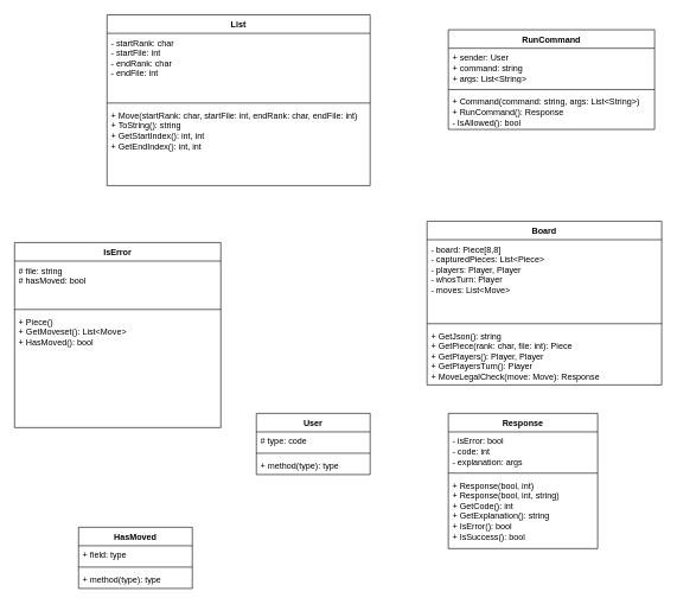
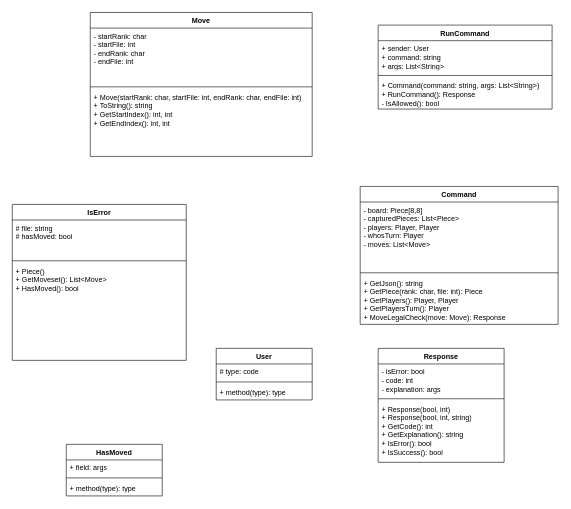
  <mxCell id="0" />
  <mxCell id="1" parent="0" />
  <mxCell id="2" value="IsError" style="swimlane;fontStyle=1;align=center;verticalAlign=top;childLayout=stackLayout;horizontal=1;startSize=26;horizontalStack=0;resizeParent=1;resizeParentMax=0;resizeLast=0;collapsible=1;marginBottom=0;whiteSpace=wrap;html=1;" parent="1" vertex="1"><mxGeometry x="20" y="340" width="290" height="260" as="geometry" /></mxCell>
  <mxCell id="3" value="# file: string&lt;div&gt;# hasMoved: bool&lt;/div&gt;" style="text;strokeColor=none;fillColor=none;align=left;verticalAlign=top;spacingLeft=4;spacingRight=4;overflow=hidden;rotatable=0;points=[[0,0.5],[1,0.5]];portConstraint=eastwest;whiteSpace=wrap;html=1;" parent="2" vertex="1"><mxGeometry y="26" width="290" height="64" as="geometry" /></mxCell>
  <mxCell id="4" value="" style="line;strokeWidth=1;fillColor=none;align=left;verticalAlign=middle;spacingTop=-1;spacingLeft=3;spacingRight=3;rotatable=0;labelPosition=right;points=[];portConstraint=eastwest;strokeColor=inherit;" parent="2" vertex="1"><mxGeometry y="90" width="290" height="8" as="geometry" /></mxCell>
  <mxCell id="5" value="&lt;div&gt;+ Piece()&lt;/div&gt;&lt;div&gt;+ GetMoveset(): List&amp;lt;Move&amp;gt;&lt;/div&gt;&lt;div&gt;+ HasMoved(): bool&lt;/div&gt;" style="text;strokeColor=none;fillColor=none;align=left;verticalAlign=top;spacingLeft=4;spacingRight=4;overflow=hidden;rotatable=0;points=[[0,0.5],[1,0.5]];portConstraint=eastwest;whiteSpace=wrap;html=1;" parent="2" vertex="1"><mxGeometry y="98" width="290" height="162" as="geometry" /></mxCell>
- <mxCell id="6" value="Board" style="swimlane;fontStyle=1;align=center;verticalAlign=top;childLayout=stackLayout;horizontal=1;startSize=26;horizontalStack=0;resizeParent=1;resizeParentMax=0;resizeLast=0;collapsible=1;marginBottom=0;whiteSpace=wrap;html=1;" parent="1" vertex="1"><mxGeometry x="600" y="310" width="330" height="230" as="geometry" /></mxCell>
+ <mxCell id="6" value="Command" style="swimlane;fontStyle=1;align=center;verticalAlign=top;childLayout=stackLayout;horizontal=1;startSize=26;horizontalStack=0;resizeParent=1;resizeParentMax=0;resizeLast=0;collapsible=1;marginBottom=0;whiteSpace=wrap;html=1;" parent="1" vertex="1"><mxGeometry x="600" y="310" width="330" height="230" as="geometry" /></mxCell>
  <mxCell id="7" value="- board: Piece[8,8]&lt;div&gt;- capturedPieces: List&amp;lt;Piece&amp;gt;&lt;br&gt;&lt;div&gt;- players: Player, Player&lt;/div&gt;&lt;div&gt;- whosTurn: Player&lt;/div&gt;&lt;div&gt;- moves: List&amp;lt;Move&amp;gt;&lt;/div&gt;&lt;/div&gt;" style="text;strokeColor=none;fillColor=none;align=left;verticalAlign=top;spacingLeft=4;spacingRight=4;overflow=hidden;rotatable=0;points=[[0,0.5],[1,0.5]];portConstraint=eastwest;whiteSpace=wrap;html=1;" parent="6" vertex="1"><mxGeometry y="26" width="330" height="114" as="geometry" /></mxCell>
  <mxCell id="8" value="" style="line;strokeWidth=1;fillColor=none;align=left;verticalAlign=middle;spacingTop=-1;spacingLeft=3;spacingRight=3;rotatable=0;labelPosition=right;points=[];portConstraint=eastwest;strokeColor=inherit;" parent="6" vertex="1"><mxGeometry y="140" width="330" height="8" as="geometry" /></mxCell>
  <mxCell id="9" value="+ GetJson(): string&lt;div&gt;+ GetPiece(rank: char, file: int): Piece&lt;/div&gt;&lt;div&gt;+ GetPlayers(): Player, Player&lt;/div&gt;&lt;div&gt;+ GetPlayersTurn(): Player&lt;/div&gt;&lt;div&gt;+ MoveLegalCheck(move: Move): Response&lt;/div&gt;" style="text;strokeColor=none;fillColor=none;align=left;verticalAlign=top;spacingLeft=4;spacingRight=4;overflow=hidden;rotatable=0;points=[[0,0.5],[1,0.5]];portConstraint=eastwest;whiteSpace=wrap;html=1;" parent="6" vertex="1"><mxGeometry y="148" width="330" height="82" as="geometry" /></mxCell>
- <mxCell id="10" value="List" style="swimlane;fontStyle=1;align=center;verticalAlign=top;childLayout=stackLayout;horizontal=1;startSize=26;horizontalStack=0;resizeParent=1;resizeParentMax=0;resizeLast=0;collapsible=1;marginBottom=0;whiteSpace=wrap;html=1;" parent="1" vertex="1"><mxGeometry x="150" y="20" width="370" height="240" as="geometry" /></mxCell>
+ <mxCell id="10" value="Move" style="swimlane;fontStyle=1;align=center;verticalAlign=top;childLayout=stackLayout;horizontal=1;startSize=26;horizontalStack=0;resizeParent=1;resizeParentMax=0;resizeLast=0;collapsible=1;marginBottom=0;whiteSpace=wrap;html=1;" parent="1" vertex="1"><mxGeometry x="150" y="20" width="370" height="240" as="geometry" /></mxCell>
  <mxCell id="11" value="&lt;div&gt;- startRank: char&lt;/div&gt;&lt;div&gt;- startFile: int&lt;/div&gt;&lt;div&gt;- endRank: char&lt;/div&gt;&lt;div&gt;- endFile: int&lt;/div&gt;" style="text;strokeColor=none;fillColor=none;align=left;verticalAlign=top;spacingLeft=4;spacingRight=4;overflow=hidden;rotatable=0;points=[[0,0.5],[1,0.5]];portConstraint=eastwest;whiteSpace=wrap;html=1;" parent="10" vertex="1"><mxGeometry y="26" width="370" height="94" as="geometry" /></mxCell>
  <mxCell id="12" value="" style="line;strokeWidth=1;fillColor=none;align=left;verticalAlign=middle;spacingTop=-1;spacingLeft=3;spacingRight=3;rotatable=0;labelPosition=right;points=[];portConstraint=eastwest;strokeColor=inherit;" parent="10" vertex="1"><mxGeometry y="120" width="370" height="8" as="geometry" /></mxCell>
  <mxCell id="13" value="+ Move(startRank: char, startFile: int, endRank: char, endFile: int)&lt;div&gt;+ ToString(): string&lt;/div&gt;&lt;div&gt;+ GetStartIndex(): int, int&lt;/div&gt;&lt;div&gt;+ GetEndIndex(): int, int&lt;/div&gt;" style="text;strokeColor=none;fillColor=none;align=left;verticalAlign=top;spacingLeft=4;spacingRight=4;overflow=hidden;rotatable=0;points=[[0,0.5],[1,0.5]];portConstraint=eastwest;whiteSpace=wrap;html=1;" parent="10" vertex="1"><mxGeometry y="128" width="370" height="112" as="geometry" /></mxCell>
  <mxCell id="14" value="RunCommand" style="swimlane;fontStyle=1;align=center;verticalAlign=top;childLayout=stackLayout;horizontal=1;startSize=26;horizontalStack=0;resizeParent=1;resizeParentMax=0;resizeLast=0;collapsible=1;marginBottom=0;whiteSpace=wrap;html=1;" parent="1" vertex="1"><mxGeometry x="630" y="41" width="290" height="140" as="geometry" /></mxCell>
  <mxCell id="15" value="&lt;div&gt;+ sender: User&lt;/div&gt;+ command: string&lt;div&gt;+ args: List&amp;lt;String&amp;gt;&lt;/div&gt;" style="text;strokeColor=none;fillColor=none;align=left;verticalAlign=top;spacingLeft=4;spacingRight=4;overflow=hidden;rotatable=0;points=[[0,0.5],[1,0.5]];portConstraint=eastwest;whiteSpace=wrap;html=1;" parent="14" vertex="1"><mxGeometry y="26" width="290" height="54" as="geometry" /></mxCell>
  <mxCell id="16" value="" style="line;strokeWidth=1;fillColor=none;align=left;verticalAlign=middle;spacingTop=-1;spacingLeft=3;spacingRight=3;rotatable=0;labelPosition=right;points=[];portConstraint=eastwest;strokeColor=inherit;" parent="14" vertex="1"><mxGeometry y="80" width="290" height="8" as="geometry" /></mxCell>
  <mxCell id="17" value="+ Command(command: string, args: List&amp;lt;String&amp;gt;)&lt;div&gt;+ RunCommand(): Response&lt;/div&gt;&lt;div&gt;- IsAllowed(): bool&lt;/div&gt;" style="text;strokeColor=none;fillColor=none;align=left;verticalAlign=top;spacingLeft=4;spacingRight=4;overflow=hidden;rotatable=0;points=[[0,0.5],[1,0.5]];portConstraint=eastwest;whiteSpace=wrap;html=1;" parent="14" vertex="1"><mxGeometry y="88" width="290" height="52" as="geometry" /></mxCell>
  <mxCell id="18" value="User" style="swimlane;fontStyle=1;align=center;verticalAlign=top;childLayout=stackLayout;horizontal=1;startSize=26;horizontalStack=0;resizeParent=1;resizeParentMax=0;resizeLast=0;collapsible=1;marginBottom=0;whiteSpace=wrap;html=1;" parent="1" vertex="1"><mxGeometry x="360" y="580" width="160" height="86" as="geometry" /></mxCell>
  <mxCell id="19" value="# type: code" style="text;strokeColor=none;fillColor=none;align=left;verticalAlign=top;spacingLeft=4;spacingRight=4;overflow=hidden;rotatable=0;points=[[0,0.5],[1,0.5]];portConstraint=eastwest;whiteSpace=wrap;html=1;" parent="18" vertex="1"><mxGeometry y="26" width="160" height="26" as="geometry" /></mxCell>
  <mxCell id="20" value="" style="line;strokeWidth=1;fillColor=none;align=left;verticalAlign=middle;spacingTop=-1;spacingLeft=3;spacingRight=3;rotatable=0;labelPosition=right;points=[];portConstraint=eastwest;strokeColor=inherit;" parent="18" vertex="1"><mxGeometry y="52" width="160" height="8" as="geometry" /></mxCell>
  <mxCell id="21" value="+ method(type): type" style="text;strokeColor=none;fillColor=none;align=left;verticalAlign=top;spacingLeft=4;spacingRight=4;overflow=hidden;rotatable=0;points=[[0,0.5],[1,0.5]];portConstraint=eastwest;whiteSpace=wrap;html=1;" parent="18" vertex="1"><mxGeometry y="60" width="160" height="26" as="geometry" /></mxCell>
  <mxCell id="22" value="HasMoved" style="swimlane;fontStyle=1;align=center;verticalAlign=top;childLayout=stackLayout;horizontal=1;startSize=26;horizontalStack=0;resizeParent=1;resizeParentMax=0;resizeLast=0;collapsible=1;marginBottom=0;whiteSpace=wrap;html=1;" parent="1" vertex="1"><mxGeometry x="110" y="740" width="160" height="86" as="geometry" /></mxCell>
- <mxCell id="23" value="+ field: type" style="text;strokeColor=none;fillColor=none;align=left;verticalAlign=top;spacingLeft=4;spacingRight=4;overflow=hidden;rotatable=0;points=[[0,0.5],[1,0.5]];portConstraint=eastwest;whiteSpace=wrap;html=1;" parent="22" vertex="1"><mxGeometry y="26" width="160" height="26" as="geometry" /></mxCell>
+ <mxCell id="23" value="+ field: args" style="text;strokeColor=none;fillColor=none;align=left;verticalAlign=top;spacingLeft=4;spacingRight=4;overflow=hidden;rotatable=0;points=[[0,0.5],[1,0.5]];portConstraint=eastwest;whiteSpace=wrap;html=1;" parent="22" vertex="1"><mxGeometry y="26" width="160" height="26" as="geometry" /></mxCell>
  <mxCell id="24" value="" style="line;strokeWidth=1;fillColor=none;align=left;verticalAlign=middle;spacingTop=-1;spacingLeft=3;spacingRight=3;rotatable=0;labelPosition=right;points=[];portConstraint=eastwest;strokeColor=inherit;" parent="22" vertex="1"><mxGeometry y="52" width="160" height="8" as="geometry" /></mxCell>
  <mxCell id="25" value="+ method(type): type" style="text;strokeColor=none;fillColor=none;align=left;verticalAlign=top;spacingLeft=4;spacingRight=4;overflow=hidden;rotatable=0;points=[[0,0.5],[1,0.5]];portConstraint=eastwest;whiteSpace=wrap;html=1;" parent="22" vertex="1"><mxGeometry y="60" width="160" height="26" as="geometry" /></mxCell>
  <mxCell id="26" value="Response" style="swimlane;fontStyle=1;align=center;verticalAlign=top;childLayout=stackLayout;horizontal=1;startSize=26;horizontalStack=0;resizeParent=1;resizeParentMax=0;resizeLast=0;collapsible=1;marginBottom=0;whiteSpace=wrap;html=1;" vertex="1" parent="1"><mxGeometry x="630" y="580" width="210" height="190" as="geometry" /></mxCell>
  <mxCell id="27" value="- isError: bool&lt;div&gt;- code: int&lt;br&gt;&lt;div&gt;- explanation: args&lt;/div&gt;&lt;/div&gt;" style="text;strokeColor=none;fillColor=none;align=left;verticalAlign=top;spacingLeft=4;spacingRight=4;overflow=hidden;rotatable=0;points=[[0,0.5],[1,0.5]];portConstraint=eastwest;whiteSpace=wrap;html=1;" vertex="1" parent="26"><mxGeometry y="26" width="210" height="54" as="geometry" /></mxCell>
  <mxCell id="28" value="" style="line;strokeWidth=1;fillColor=none;align=left;verticalAlign=middle;spacingTop=-1;spacingLeft=3;spacingRight=3;rotatable=0;labelPosition=right;points=[];portConstraint=eastwest;strokeColor=inherit;" vertex="1" parent="26"><mxGeometry y="80" width="210" height="8" as="geometry" /></mxCell>
  <mxCell id="29" value="+ Response(bool, int)&lt;div&gt;+ Response(bool, int, string)&lt;/div&gt;&lt;div&gt;+ GetCode(): int&lt;/div&gt;&lt;div&gt;+ GetExplanation(): string&lt;/div&gt;&lt;div&gt;+ IsError(): bool&lt;/div&gt;&lt;div&gt;+ IsSuccess(): bool&lt;/div&gt;" style="text;strokeColor=none;fillColor=none;align=left;verticalAlign=top;spacingLeft=4;spacingRight=4;overflow=hidden;rotatable=0;points=[[0,0.5],[1,0.5]];portConstraint=eastwest;whiteSpace=wrap;html=1;" vertex="1" parent="26"><mxGeometry y="88" width="210" height="102" as="geometry" /></mxCell>
